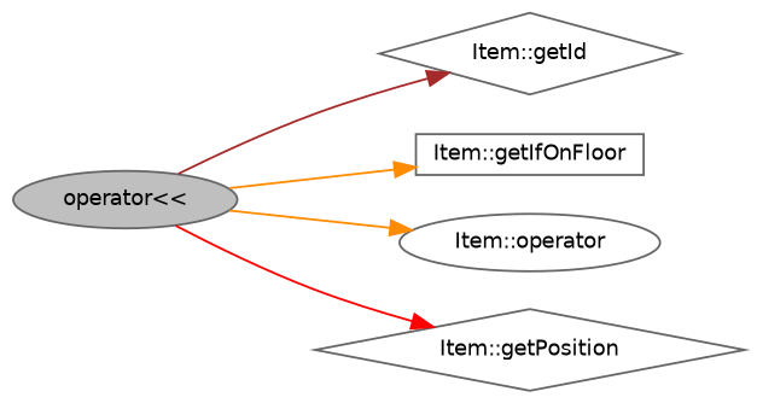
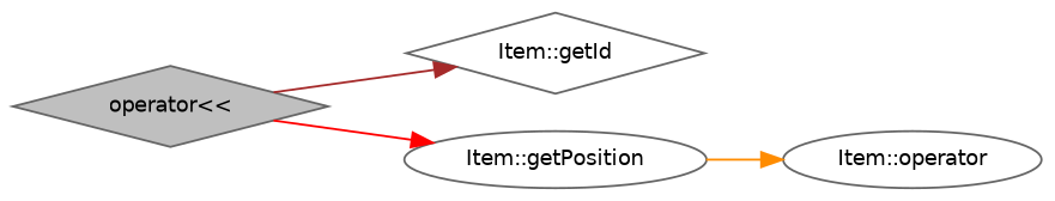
  digraph {
    rankdir=LR
    node [color=gray40 fillcolor=white fontname=Helvetica fontsize=10 shape=diamond style=filled]
    edge [color=darkorange fontname=Helvetica fontsize=10 labelfontname=Helvetica labelfontsize=10 style=solid]
-   n1 [fillcolor=grey75 fontcolor=black height=0.2 label="operator\<\<" shape=ellipse width=0.4]
+   n1 [fillcolor=grey75 fontcolor=black height=0.2 label="operator\<\<" width=0.4]
    n2 [height=0.2 label="Item::getId" width=0.4]
-   n3 [height=0.2 label="Item::getIfOnFloor" shape=box width=0.4]
    n4 [height=0.2 label="Item::operator" shape=ellipse width=0.4]
-   n5 [height=0.2 label="Item::getPosition" width=0.4]
+   n5 [height=0.2 label="Item::getPosition" shape=ellipse width=0.4]
    n1 -> n2 [color=brown]
-   n1 -> n3
-   n1 -> n4
+   n5 -> n4
    n1 -> n5 [color=red]
  }
